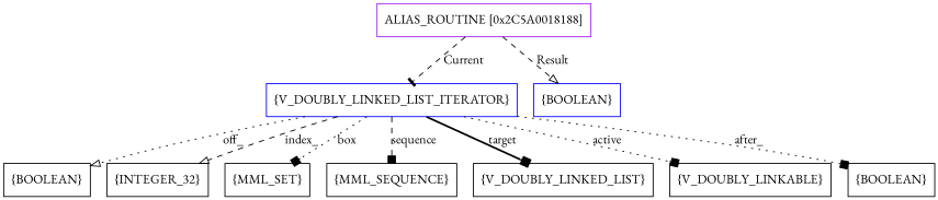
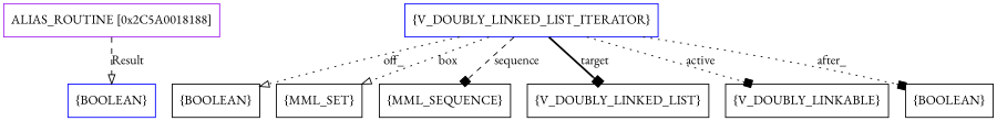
  digraph {
    fontname="EB Garamond"
    node [fontname="EB Garamond" shape=box]
    edge [arrowhead=onormal fontname="EB Garamond" style=dashed]
    n1 [color=purple label=<ALIAS_ROUTINE [0x2C5A0018188]>]
    n2 [color=blue label=<{V_DOUBLY_LINKED_LIST_ITERATOR}>]
    n3 [color=blue label=<{BOOLEAN}>]
    n4 [label=<{BOOLEAN}>]
-   n5 [label=<{INTEGER_32}>]
    n6 [label=<{MML_SET}>]
    n7 [label=<{MML_SEQUENCE}>]
    n8 [label=<{V_DOUBLY_LINKED_LIST}>]
    n9 [label=<{V_DOUBLY_LINKABLE}>]
    n10 [label=<{BOOLEAN}>]
-   n1 -> n2 [arrowhead=tee label=<Current>]
    n1 -> n3 [label=<Result>]
    n2 -> n4 [label=<off_> style=dotted]
-   n2 -> n5 [label=<index_>]
-   n2 -> n6 [arrowhead=box label=box style=dotted]
+   n2 -> n6 [label=box style=dotted]
    n2 -> n7 [arrowhead=box label=<sequence>]
    n2 -> n8 [arrowhead=box label=<target> style=bold]
    n2 -> n9 [arrowhead=box label=<active> style=dotted]
    n2 -> n10 [arrowhead=box label=<after_> style=dotted]
  }
